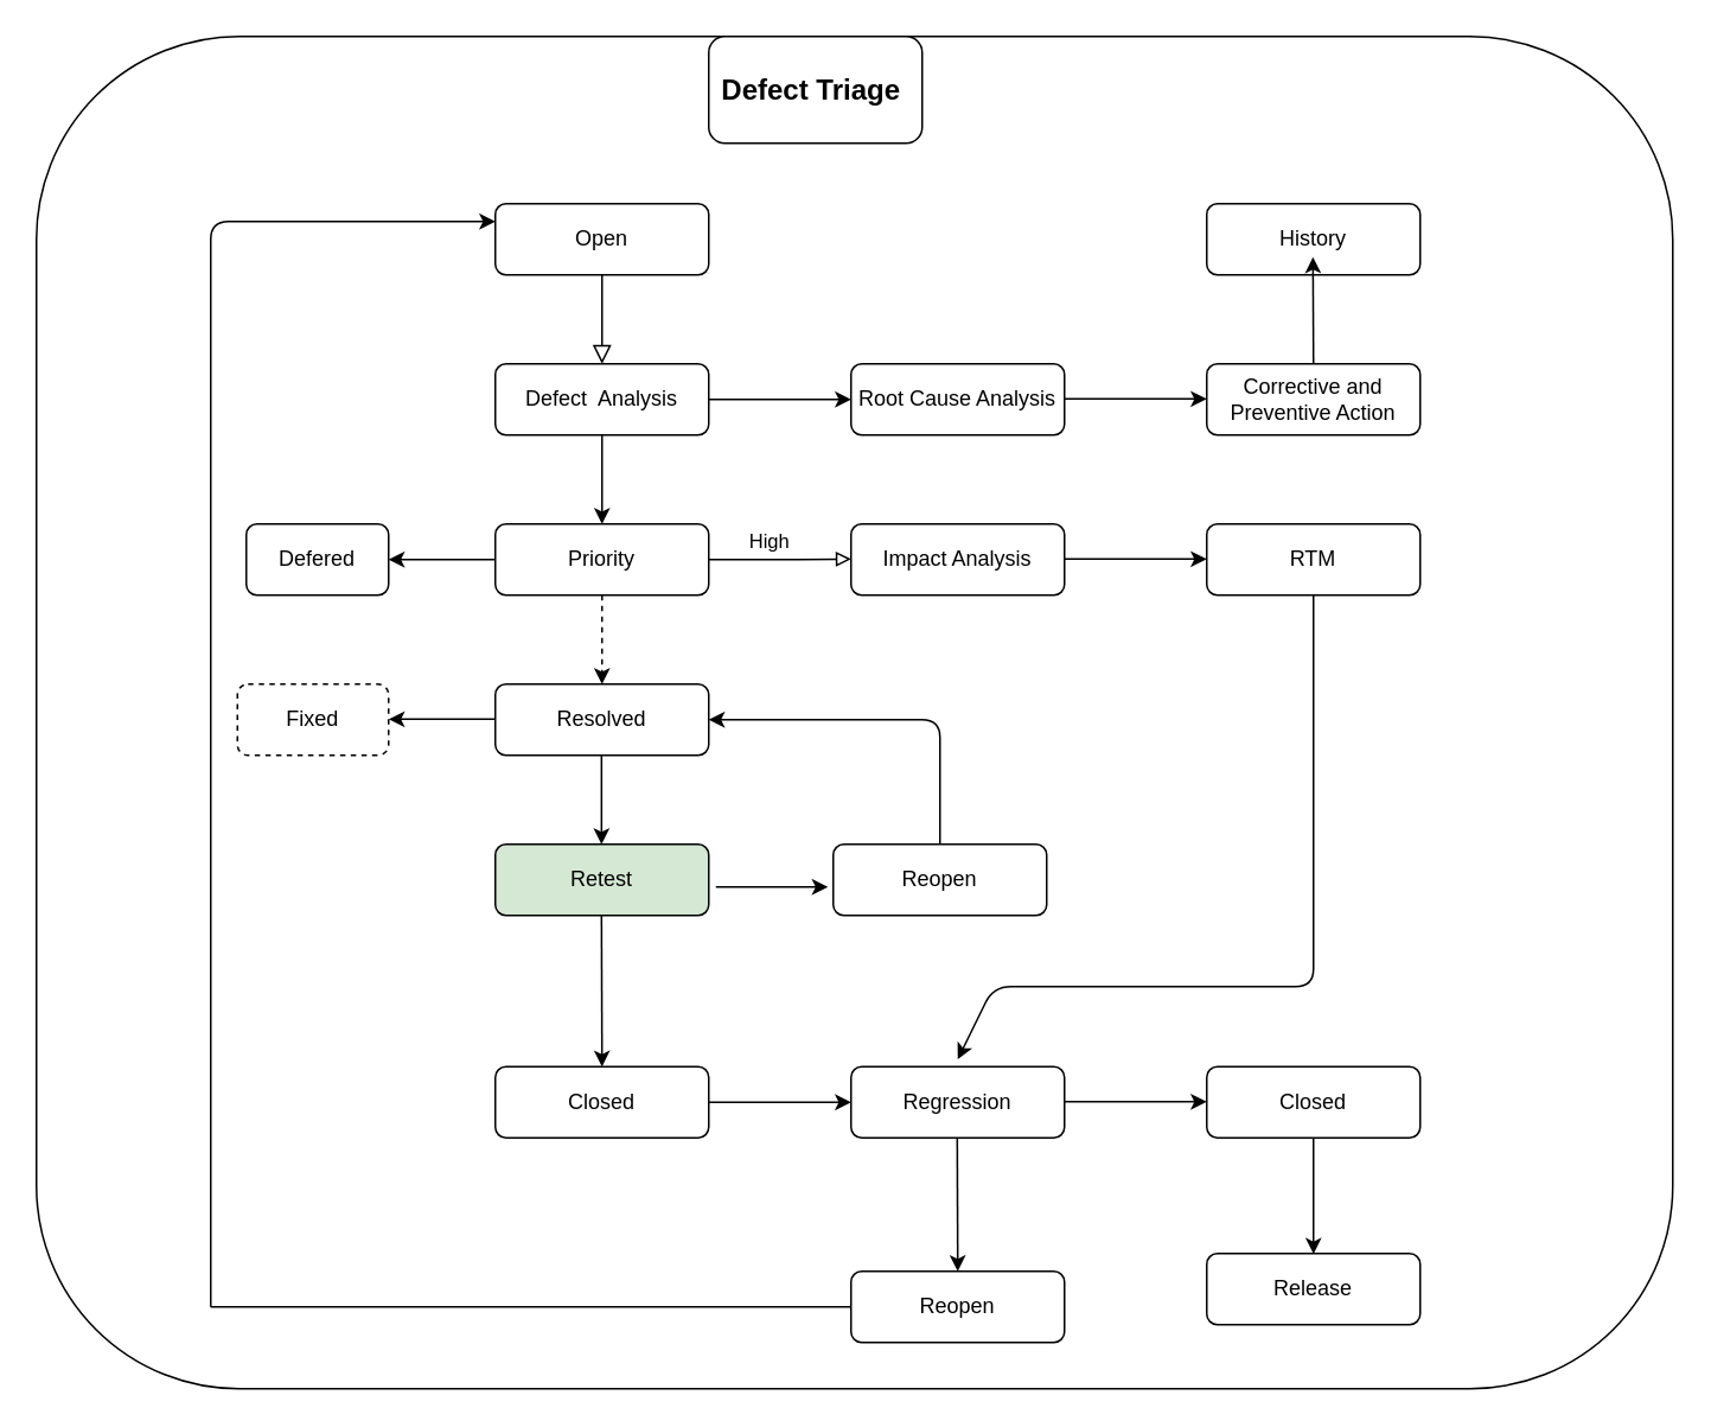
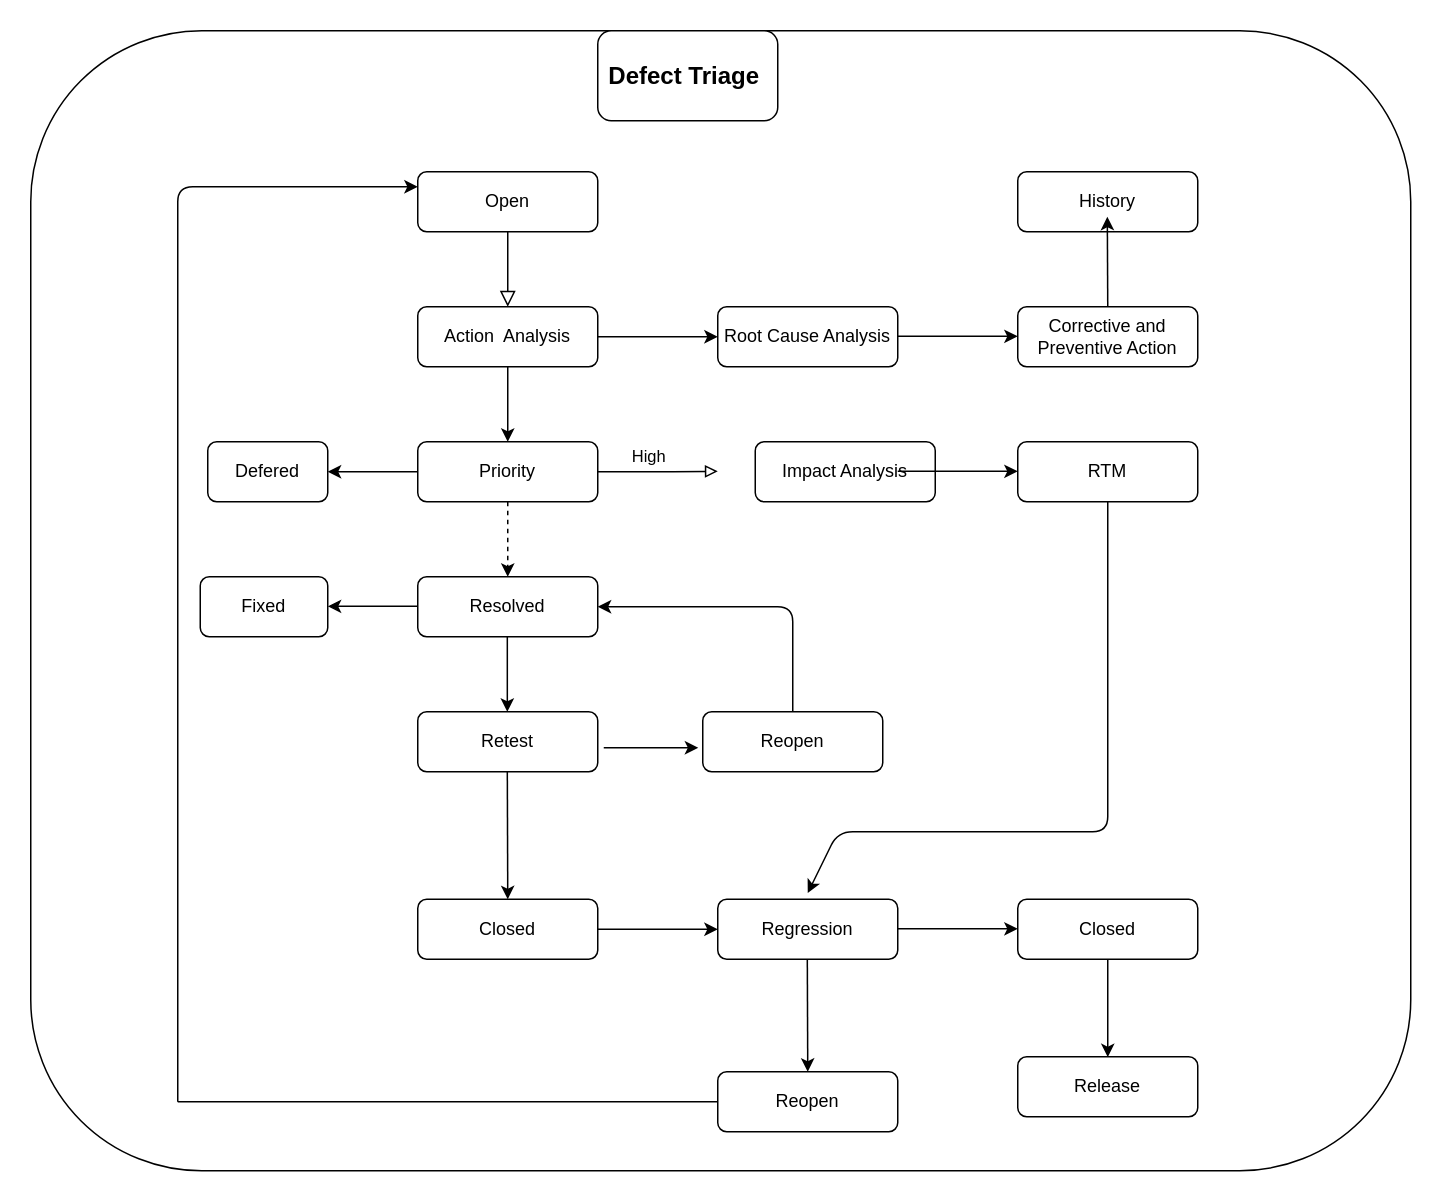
  <mxCell id="0" />
  <mxCell id="1" parent="0" />
  <mxCell id="2" value="" style="rounded=1;whiteSpace=wrap;html=1;" vertex="1" parent="1"><mxGeometry x="20" y="20" width="920" height="760" as="geometry" /></mxCell>
  <mxCell id="3" value="&lt;b&gt;&lt;font style=&quot;font-size: 16px&quot;&gt;Defect Triage&amp;nbsp;&lt;/font&gt;&lt;/b&gt;" style="rounded=1;whiteSpace=wrap;html=1;" vertex="1" parent="1"><mxGeometry x="398" y="20" width="120" height="60" as="geometry" /></mxCell>
  <mxCell id="4" value="" style="group" vertex="1" connectable="0" parent="1"><mxGeometry x="118" y="114" width="680" height="640" as="geometry" /></mxCell>
  <mxCell id="5" value="" style="rounded=0;html=1;jettySize=auto;orthogonalLoop=1;fontSize=11;endArrow=block;endFill=0;endSize=8;strokeWidth=1;shadow=0;labelBackgroundColor=none;edgeStyle=orthogonalEdgeStyle;" parent="4" source="6" edge="1"><mxGeometry relative="1" as="geometry"><mxPoint x="220" y="90" as="targetPoint" /></mxGeometry></mxCell>
  <mxCell id="6" value="Open" style="rounded=1;whiteSpace=wrap;html=1;fontSize=12;glass=0;strokeWidth=1;shadow=0;" parent="4" vertex="1"><mxGeometry x="160" width="120" height="40" as="geometry" /></mxCell>
  <mxCell id="7" value="Root Cause Analysis" style="rounded=1;whiteSpace=wrap;html=1;fontSize=12;glass=0;strokeWidth=1;shadow=0;" parent="4" vertex="1"><mxGeometry x="360" y="90" width="120" height="40" as="geometry" /></mxCell>
  <mxCell id="8" value="High" style="rounded=1;html=1;jettySize=auto;orthogonalLoop=1;fontSize=11;endArrow=block;endFill=0;strokeWidth=1;shadow=0;labelBackgroundColor=none;edgeStyle=orthogonalEdgeStyle;exitX=1;exitY=0.5;exitDx=0;exitDy=0;" parent="4" source="10" edge="1"><mxGeometry x="-0.143" y="10" relative="1" as="geometry"><mxPoint as="offset" /><mxPoint x="290" y="199.71" as="sourcePoint" /><mxPoint x="360" y="199.71" as="targetPoint" /></mxGeometry></mxCell>
- <mxCell id="9" value="Retest" style="rounded=1;whiteSpace=wrap;html=1;fontSize=12;glass=0;strokeWidth=1;shadow=0;fillColor=#d5e8d4;" parent="4" vertex="1"><mxGeometry x="160" y="360" width="120" height="40" as="geometry" /></mxCell>
+ <mxCell id="9" value="Retest" style="rounded=1;whiteSpace=wrap;html=1;fontSize=12;glass=0;strokeWidth=1;shadow=0;" parent="4" vertex="1"><mxGeometry x="160" y="360" width="120" height="40" as="geometry" /></mxCell>
  <mxCell id="10" value="Priority" style="rounded=1;whiteSpace=wrap;html=1;fontSize=12;glass=0;strokeWidth=1;shadow=0;" parent="4" vertex="1"><mxGeometry x="160" y="180" width="120" height="40" as="geometry" /></mxCell>
- <mxCell id="11" value="Defect&amp;nbsp; Analysis" style="rounded=1;whiteSpace=wrap;html=1;fontSize=12;glass=0;strokeWidth=1;shadow=0;" vertex="1" parent="4"><mxGeometry x="160" y="90" width="120" height="40" as="geometry" /></mxCell>
+ <mxCell id="11" value="Action&amp;nbsp; Analysis" style="rounded=1;whiteSpace=wrap;html=1;fontSize=12;glass=0;strokeWidth=1;shadow=0;" vertex="1" parent="4"><mxGeometry x="160" y="90" width="120" height="40" as="geometry" /></mxCell>
  <mxCell id="12" value="" style="endArrow=classic;html=1;entryX=0;entryY=0.5;entryDx=0;entryDy=0;" edge="1" parent="4" target="7"><mxGeometry width="50" height="50" relative="1" as="geometry"><mxPoint x="280" y="110" as="sourcePoint" /><mxPoint x="330" y="60" as="targetPoint" /></mxGeometry></mxCell>
  <mxCell id="13" value="Corrective and Preventive Action" style="rounded=1;whiteSpace=wrap;html=1;fontSize=12;glass=0;strokeWidth=1;shadow=0;" vertex="1" parent="4"><mxGeometry x="560" y="90" width="120" height="40" as="geometry" /></mxCell>
  <mxCell id="14" value="" style="endArrow=classic;html=1;entryX=0;entryY=0.5;entryDx=0;entryDy=0;" edge="1" parent="4"><mxGeometry width="50" height="50" relative="1" as="geometry"><mxPoint x="480" y="109.71" as="sourcePoint" /><mxPoint x="560" y="109.71" as="targetPoint" /></mxGeometry></mxCell>
  <mxCell id="15" value="History" style="rounded=1;whiteSpace=wrap;html=1;fontSize=12;glass=0;strokeWidth=1;shadow=0;" vertex="1" parent="4"><mxGeometry x="560" width="120" height="40" as="geometry" /></mxCell>
  <mxCell id="16" value="" style="endArrow=classic;html=1;entryX=0;entryY=0.5;entryDx=0;entryDy=0;exitX=0.5;exitY=0;exitDx=0;exitDy=0;" edge="1" parent="4" source="13"><mxGeometry width="50" height="50" relative="1" as="geometry"><mxPoint x="619.71" y="100.29" as="sourcePoint" /><mxPoint x="619.71" y="30.0" as="targetPoint" /></mxGeometry></mxCell>
  <mxCell id="17" value="" style="endArrow=classic;html=1;entryX=0.5;entryY=0;entryDx=0;entryDy=0;exitX=0.5;exitY=1;exitDx=0;exitDy=0;" edge="1" parent="4" source="11" target="10"><mxGeometry width="50" height="50" relative="1" as="geometry"><mxPoint x="290" y="120" as="sourcePoint" /><mxPoint x="370" y="120" as="targetPoint" /></mxGeometry></mxCell>
- <mxCell id="18" value="Impact Analysis" style="rounded=1;whiteSpace=wrap;html=1;fontSize=12;glass=0;strokeWidth=1;shadow=0;" vertex="1" parent="4"><mxGeometry x="360" y="180" width="120" height="40" as="geometry" /></mxCell>
+ <mxCell id="18" value="Impact Analysis" style="rounded=1;whiteSpace=wrap;html=1;fontSize=12;glass=0;strokeWidth=1;shadow=0;" vertex="1" parent="4"><mxGeometry x="385" y="180" width="120" height="40" as="geometry" /></mxCell>
  <mxCell id="19" value="RTM" style="rounded=1;whiteSpace=wrap;html=1;fontSize=12;glass=0;strokeWidth=1;shadow=0;" vertex="1" parent="4"><mxGeometry x="560" y="180" width="120" height="40" as="geometry" /></mxCell>
  <mxCell id="20" value="" style="endArrow=classic;html=1;entryX=0;entryY=0.5;entryDx=0;entryDy=0;" edge="1" parent="4"><mxGeometry width="50" height="50" relative="1" as="geometry"><mxPoint x="480" y="199.71" as="sourcePoint" /><mxPoint x="560" y="199.71" as="targetPoint" /></mxGeometry></mxCell>
  <mxCell id="21" value="Resolved" style="rounded=1;whiteSpace=wrap;html=1;fontSize=12;glass=0;strokeWidth=1;shadow=0;" vertex="1" parent="4"><mxGeometry x="160" y="270" width="120" height="40" as="geometry" /></mxCell>
  <mxCell id="22" value="" style="endArrow=classic;html=1;entryX=0.5;entryY=0;entryDx=0;entryDy=0;exitX=0.5;exitY=1;exitDx=0;exitDy=0;dashed=1;" edge="1" parent="4" source="10" target="21"><mxGeometry width="50" height="50" relative="1" as="geometry"><mxPoint x="219.71" y="210" as="sourcePoint" /><mxPoint x="219.71" y="260" as="targetPoint" /></mxGeometry></mxCell>
  <mxCell id="23" value="" style="endArrow=classic;html=1;entryX=0.5;entryY=0;entryDx=0;entryDy=0;exitX=0.5;exitY=1;exitDx=0;exitDy=0;" edge="1" parent="4"><mxGeometry width="50" height="50" relative="1" as="geometry"><mxPoint x="219.71" y="310" as="sourcePoint" /><mxPoint x="219.71" y="360" as="targetPoint" /></mxGeometry></mxCell>
  <mxCell id="24" value="Reopen" style="rounded=1;whiteSpace=wrap;html=1;fontSize=12;glass=0;strokeWidth=1;shadow=0;" vertex="1" parent="4"><mxGeometry x="350" y="360" width="120" height="40" as="geometry" /></mxCell>
  <mxCell id="25" value="" style="endArrow=classic;html=1;" edge="1" parent="4"><mxGeometry width="50" height="50" relative="1" as="geometry"><mxPoint x="284" y="384" as="sourcePoint" /><mxPoint x="347" y="384" as="targetPoint" /></mxGeometry></mxCell>
  <mxCell id="26" value="" style="endArrow=classic;html=1;exitX=0.5;exitY=0;exitDx=0;exitDy=0;entryX=1;entryY=0.5;entryDx=0;entryDy=0;" edge="1" parent="4" source="24" target="21"><mxGeometry width="50" height="50" relative="1" as="geometry"><mxPoint x="293.84" y="394.48" as="sourcePoint" /><mxPoint x="310" y="290" as="targetPoint" /><Array as="points"><mxPoint x="410" y="290" /></Array></mxGeometry></mxCell>
  <mxCell id="27" value="Closed" style="rounded=1;whiteSpace=wrap;html=1;fontSize=12;glass=0;strokeWidth=1;shadow=0;" vertex="1" parent="4"><mxGeometry x="160" y="485" width="120" height="40" as="geometry" /></mxCell>
  <mxCell id="28" value="Regression" style="rounded=1;whiteSpace=wrap;html=1;fontSize=12;glass=0;strokeWidth=1;shadow=0;" vertex="1" parent="4"><mxGeometry x="360" y="485" width="120" height="40" as="geometry" /></mxCell>
  <mxCell id="29" value="" style="endArrow=classic;html=1;exitX=0.5;exitY=1;exitDx=0;exitDy=0;" edge="1" parent="4" source="19"><mxGeometry width="50" height="50" relative="1" as="geometry"><mxPoint x="630" y="310" as="sourcePoint" /><mxPoint x="420" y="480.914" as="targetPoint" /><Array as="points"><mxPoint x="620" y="440" /><mxPoint x="440" y="440" /></Array></mxGeometry></mxCell>
  <mxCell id="30" value="" style="endArrow=classic;html=1;entryX=0.5;entryY=0;entryDx=0;entryDy=0;exitX=0.5;exitY=1;exitDx=0;exitDy=0;" edge="1" parent="4" target="27"><mxGeometry width="50" height="50" relative="1" as="geometry"><mxPoint x="219.71" y="400" as="sourcePoint" /><mxPoint x="219.71" y="450" as="targetPoint" /></mxGeometry></mxCell>
  <mxCell id="31" value="" style="endArrow=classic;html=1;entryX=0;entryY=0.5;entryDx=0;entryDy=0;" edge="1" parent="4" target="28"><mxGeometry width="50" height="50" relative="1" as="geometry"><mxPoint x="280" y="505" as="sourcePoint" /><mxPoint x="343" y="504" as="targetPoint" /></mxGeometry></mxCell>
  <mxCell id="32" value="Closed" style="rounded=1;whiteSpace=wrap;html=1;fontSize=12;glass=0;strokeWidth=1;shadow=0;" vertex="1" parent="4"><mxGeometry x="560" y="485" width="120" height="40" as="geometry" /></mxCell>
  <mxCell id="33" value="" style="endArrow=classic;html=1;entryX=0;entryY=0.5;entryDx=0;entryDy=0;" edge="1" parent="4"><mxGeometry width="50" height="50" relative="1" as="geometry"><mxPoint x="480" y="504.71" as="sourcePoint" /><mxPoint x="560" y="504.71" as="targetPoint" /></mxGeometry></mxCell>
  <mxCell id="34" value="" style="endArrow=classic;html=1;" edge="1" parent="4"><mxGeometry width="50" height="50" relative="1" as="geometry"><mxPoint x="620" y="525" as="sourcePoint" /><mxPoint x="620" y="590.29" as="targetPoint" /></mxGeometry></mxCell>
  <mxCell id="35" value="Release" style="rounded=1;whiteSpace=wrap;html=1;fontSize=12;glass=0;strokeWidth=1;shadow=0;" vertex="1" parent="4"><mxGeometry x="560" y="590" width="120" height="40" as="geometry" /></mxCell>
  <mxCell id="36" value="Reopen" style="rounded=1;whiteSpace=wrap;html=1;fontSize=12;glass=0;strokeWidth=1;shadow=0;" vertex="1" parent="4"><mxGeometry x="360" y="600" width="120" height="40" as="geometry" /></mxCell>
  <mxCell id="37" value="" style="endArrow=classic;html=1;" edge="1" parent="4"><mxGeometry width="50" height="50" relative="1" as="geometry"><mxPoint x="419.71" y="525" as="sourcePoint" /><mxPoint x="420" y="600" as="targetPoint" /></mxGeometry></mxCell>
  <mxCell id="38" value="" style="endArrow=classic;html=1;edgeStyle=elbowEdgeStyle;elbow=vertical;endFill=1;entryX=0;entryY=0.25;entryDx=0;entryDy=0;" edge="1" parent="4" target="6"><mxGeometry width="50" height="50" relative="1" as="geometry"><mxPoint y="620" as="sourcePoint" /><mxPoint x="150" y="20" as="targetPoint" /><Array as="points"><mxPoint x="120" y="10" /><mxPoint x="40" y="10" /></Array></mxGeometry></mxCell>
  <mxCell id="39" value="" style="endArrow=none;html=1;entryX=0;entryY=0.5;entryDx=0;entryDy=0;" edge="1" parent="4" target="36"><mxGeometry width="50" height="50" relative="1" as="geometry"><mxPoint y="620" as="sourcePoint" /><mxPoint x="280" y="580" as="targetPoint" /></mxGeometry></mxCell>
  <mxCell id="40" value="" style="endArrow=classic;html=1;exitX=0;exitY=0.5;exitDx=0;exitDy=0;" edge="1" parent="4" source="10"><mxGeometry width="50" height="50" relative="1" as="geometry"><mxPoint x="230" y="210" as="sourcePoint" /><mxPoint x="100" y="200" as="targetPoint" /></mxGeometry></mxCell>
  <mxCell id="41" value="Defered" style="rounded=1;whiteSpace=wrap;html=1;fontSize=12;glass=0;strokeWidth=1;shadow=0;" vertex="1" parent="4"><mxGeometry x="20" y="180" width="80" height="40" as="geometry" /></mxCell>
- <mxCell id="42" value="Fixed" style="rounded=1;whiteSpace=wrap;html=1;fontSize=12;glass=0;strokeWidth=1;shadow=0;dashed=1;" vertex="1" parent="4"><mxGeometry x="15" y="270" width="85" height="40" as="geometry" /></mxCell>
+ <mxCell id="42" value="Fixed" style="rounded=1;whiteSpace=wrap;html=1;fontSize=12;glass=0;strokeWidth=1;shadow=0;" vertex="1" parent="4"><mxGeometry x="15" y="270" width="85" height="40" as="geometry" /></mxCell>
  <mxCell id="43" value="" style="endArrow=classic;html=1;exitX=0;exitY=0.5;exitDx=0;exitDy=0;" edge="1" parent="4"><mxGeometry width="50" height="50" relative="1" as="geometry"><mxPoint x="160" y="289.71" as="sourcePoint" /><mxPoint x="100" y="289.71" as="targetPoint" /></mxGeometry></mxCell>
  <mxCell id="44" style="edgeStyle=elbowEdgeStyle;rounded=1;orthogonalLoop=1;jettySize=auto;elbow=vertical;html=1;exitX=1;exitY=0.75;exitDx=0;exitDy=0;startArrow=classicThin;startFill=1;" edge="1" parent="4" source="42" target="42"><mxGeometry relative="1" as="geometry" /></mxCell>
